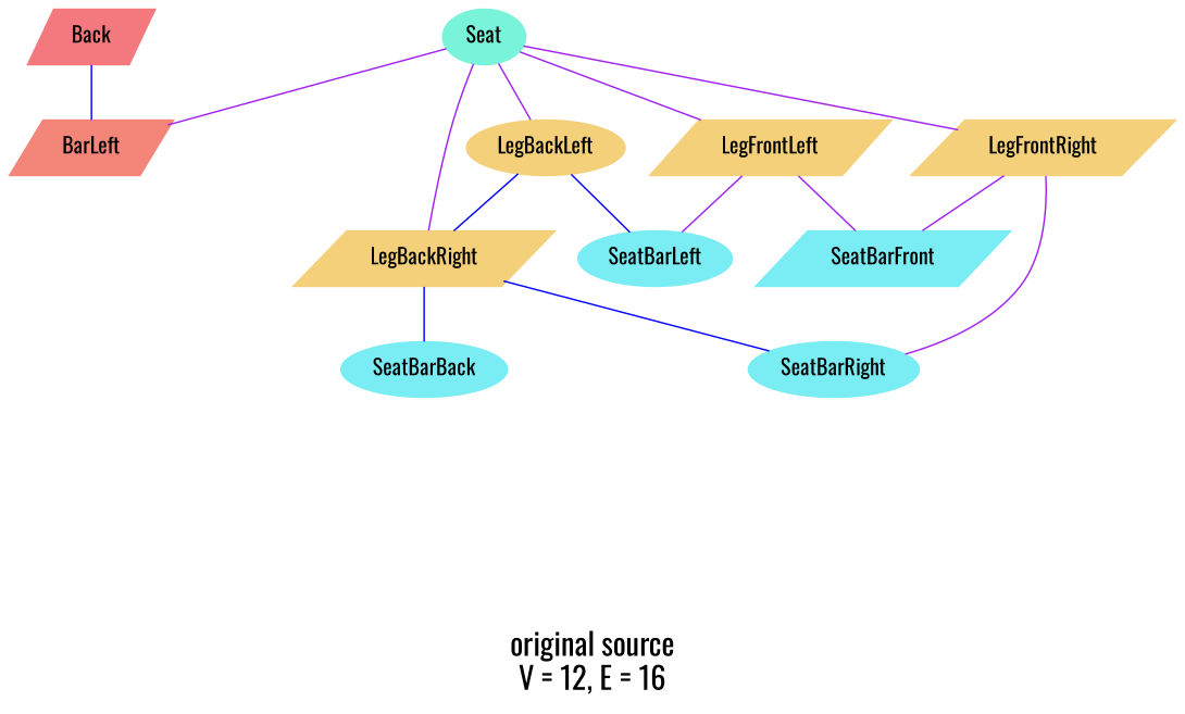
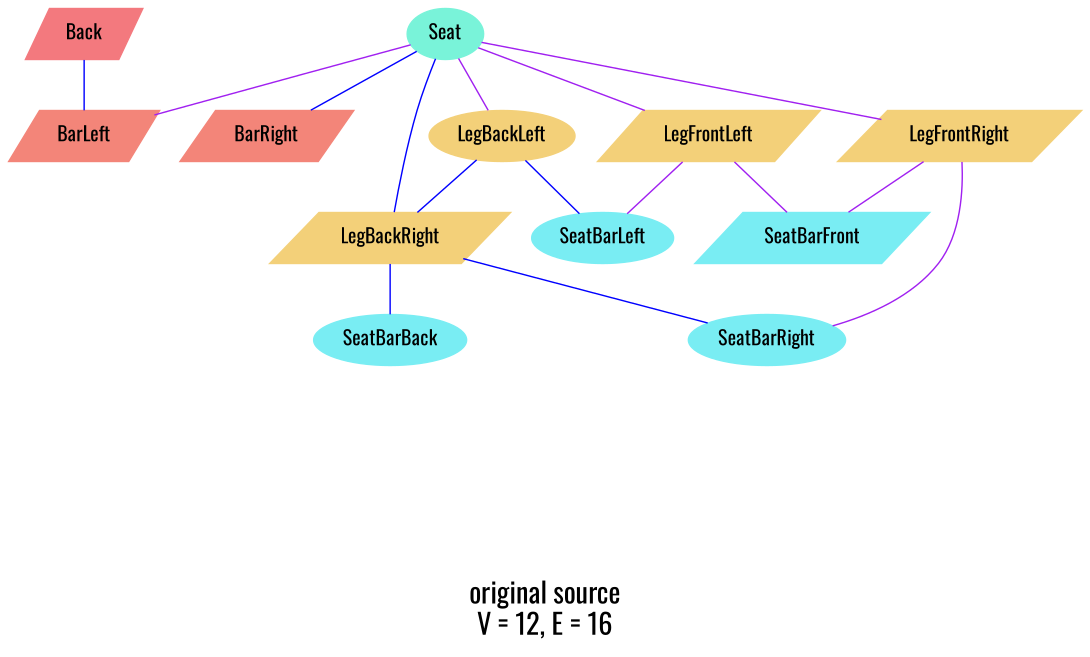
  graph {
    fontname=Oswald
    fontsize=20
    label="\n\noriginal source\nV = 12, E = 16"
    node [color="#F3D079" fontcolor=black fontname=Oswald shape=parallelogram style=filled]
    edge [color=purple fontcolor=gray fontname=Oswald]
    n1 [color="#F3797E" label=Back]
    n2 [color="#F38579" label=BarLeft]
+   n3 [color="#F38579" label=BarRight]
    n4 [color="#79F3D9" label=Seat shape=ellipse]
    n5 [label=LegBackLeft shape=ellipse]
    n6 [label=LegBackRight]
    n7 [label=LegFrontRight]
    n8 [label=LegFrontLeft]
    n9 [color="#79EDF3" label=SeatBarLeft shape=ellipse]
    n10 [color="#79EDF3" label=SeatBarBack shape=ellipse]
    n11 [color="#79EDF3" label=SeatBarRight shape=ellipse]
    n12 [color="#79EDF3" label=SeatBarFront]
    n1 -- n2 [color=blue]
    n4 -- n2
+   n4 -- n3 [color=blue]
    n4 -- n5
-   n4 -- n6
+   n4 -- n6 [color=blue]
    n4 -- n7
    n4 -- n8
    n5 -- n6 [color=blue]
    n5 -- n9 [color=blue]
    n6 -- n10 [color=blue]
    n6 -- n11 [color=blue]
    n7 -- n11
    n7 -- n12
    n8 -- n9
    n8 -- n12
  }
